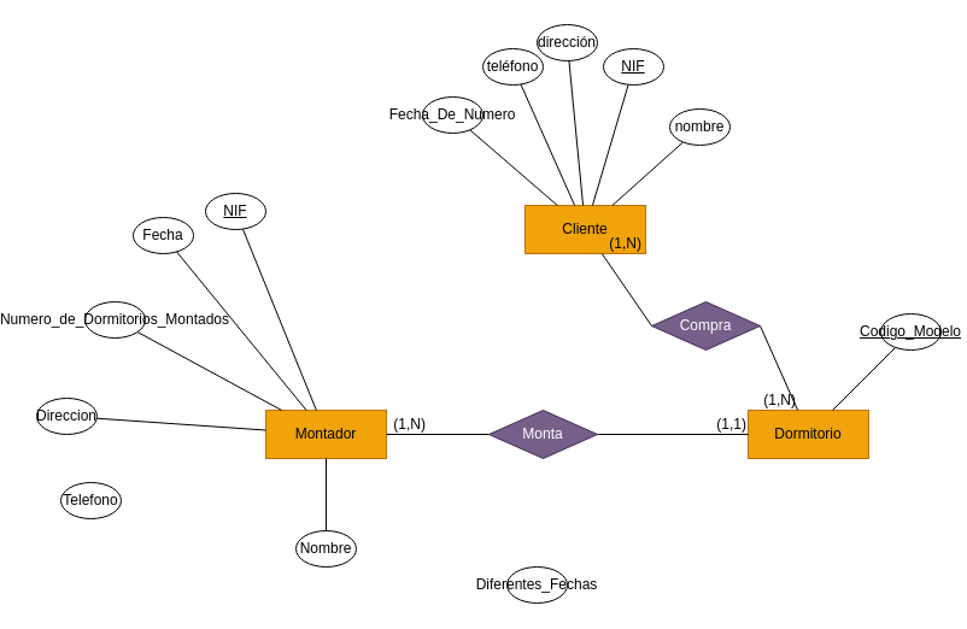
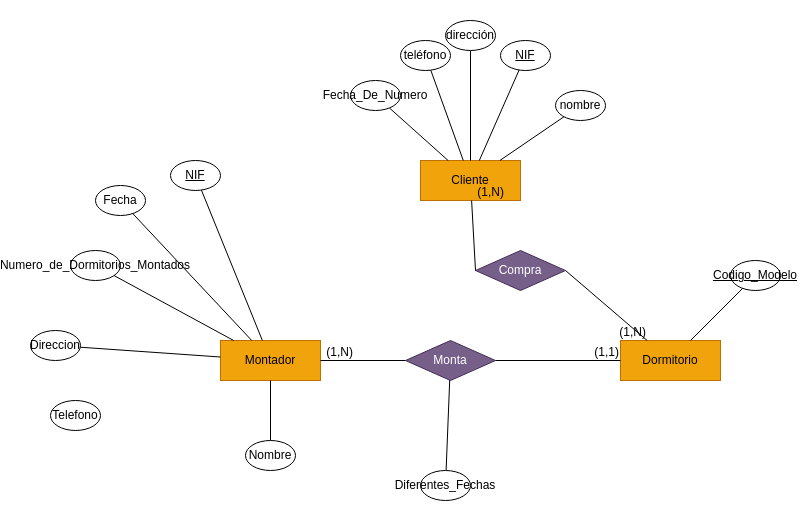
  <mxCell id="0" />
  <mxCell id="1" parent="0" />
  <mxCell id="2" value="Dormitorio" style="whiteSpace=wrap;html=1;align=center;fillColor=#f0a30a;strokeColor=#BD7000;fontColor=#000000;" parent="1" vertex="1"><mxGeometry x="610" y="340" width="100" height="40" as="geometry" /></mxCell>
  <mxCell id="3" value="Montador" style="whiteSpace=wrap;html=1;align=center;fillColor=#f0a30a;strokeColor=#BD7000;fontColor=#000000;" parent="1" vertex="1"><mxGeometry x="210" y="340" width="100" height="40" as="geometry" /></mxCell>
- <mxCell id="4" value="Cliente" style="whiteSpace=wrap;html=1;align=center;fillColor=#f0a30a;strokeColor=#BD7000;fontColor=#000000;" parent="1" vertex="1"><mxGeometry x="425" y="170" width="100" height="40" as="geometry" /></mxCell>
+ <mxCell id="4" value="Cliente" style="whiteSpace=wrap;html=1;align=center;fillColor=#f0a30a;strokeColor=#BD7000;fontColor=#000000;" parent="1" vertex="1"><mxGeometry x="410" y="160" width="100" height="40" as="geometry" /></mxCell>
  <mxCell id="5" value="" style="endArrow=none;html=1;rounded=0;" parent="1" source="2" target="6" edge="1"><mxGeometry relative="1" as="geometry"><mxPoint x="550" y="365" as="sourcePoint" /><mxPoint x="610" y="365" as="targetPoint" /></mxGeometry></mxCell>
  <mxCell id="6" value="&lt;u&gt;Codigo_Modelo&lt;/u&gt;" style="ellipse;whiteSpace=wrap;html=1;align=center;" parent="1" vertex="1"><mxGeometry x="720" y="260" width="50" height="30" as="geometry" /></mxCell>
  <mxCell id="7" value="" style="endArrow=none;html=1;rounded=0;" parent="1" source="3" target="8" edge="1"><mxGeometry relative="1" as="geometry"><mxPoint x="210" y="255" as="sourcePoint" /><mxPoint x="270" y="255" as="targetPoint" /></mxGeometry></mxCell>
  <mxCell id="8" value="&lt;u&gt;NIF&lt;/u&gt;" style="ellipse;whiteSpace=wrap;html=1;align=center;" parent="1" vertex="1"><mxGeometry x="160" y="160" width="50" height="30" as="geometry" /></mxCell>
  <mxCell id="9" value="" style="endArrow=none;html=1;rounded=0;" parent="1" source="3" target="10" edge="1"><mxGeometry relative="1" as="geometry"><mxPoint x="130" y="285" as="sourcePoint" /><mxPoint x="190" y="285" as="targetPoint" /></mxGeometry></mxCell>
- <mxCell id="10" value="Fecha" style="ellipse;whiteSpace=wrap;html=1;align=center;" parent="1" vertex="1"><mxGeometry x="100" y="180" width="50" height="30" as="geometry" /></mxCell>
+ <mxCell id="10" value="Fecha" style="ellipse;whiteSpace=wrap;html=1;align=center;" parent="1" vertex="1"><mxGeometry x="85" y="185" width="50" height="30" as="geometry" /></mxCell>
  <mxCell id="11" value="Telefono" style="ellipse;whiteSpace=wrap;html=1;align=center;" parent="1" vertex="1"><mxGeometry x="40" y="400" width="50" height="30" as="geometry" /></mxCell>
  <mxCell id="12" value="" style="endArrow=none;html=1;rounded=0;" parent="1" source="3" target="13" edge="1"><mxGeometry relative="1" as="geometry"><mxPoint x="215" y="425" as="sourcePoint" /><mxPoint x="275" y="425" as="targetPoint" /></mxGeometry></mxCell>
  <mxCell id="13" value="Direccion" style="ellipse;whiteSpace=wrap;html=1;align=center;" parent="1" vertex="1"><mxGeometry x="20" y="330" width="50" height="30" as="geometry" /></mxCell>
  <mxCell id="14" value="" style="endArrow=none;html=1;rounded=0;" parent="1" source="3" target="15" edge="1"><mxGeometry relative="1" as="geometry"><mxPoint x="100" y="405" as="sourcePoint" /><mxPoint x="160" y="405" as="targetPoint" /></mxGeometry></mxCell>
  <mxCell id="15" value="Numero_de_Dormitorios_Montados" style="ellipse;whiteSpace=wrap;html=1;align=center;" parent="1" vertex="1"><mxGeometry x="60" y="250" width="50" height="30" as="geometry" /></mxCell>
  <mxCell id="16" value="" style="endArrow=none;html=1;rounded=0;" parent="1" source="3" target="17" edge="1"><mxGeometry relative="1" as="geometry"><mxPoint x="200" y="455" as="sourcePoint" /><mxPoint x="260" y="455" as="targetPoint" /></mxGeometry></mxCell>
  <mxCell id="17" value="Nombre" style="ellipse;whiteSpace=wrap;html=1;align=center;" parent="1" vertex="1"><mxGeometry x="235" y="440" width="50" height="30" as="geometry" /></mxCell>
  <mxCell id="18" value="" style="endArrow=none;html=1;rounded=0;" parent="1" source="4" target="19" edge="1"><mxGeometry relative="1" as="geometry"><mxPoint x="400" y="55" as="sourcePoint" /><mxPoint x="460" y="55" as="targetPoint" /></mxGeometry></mxCell>
  <mxCell id="19" value="&lt;u&gt;NIF&lt;/u&gt;" style="ellipse;whiteSpace=wrap;html=1;align=center;" parent="1" vertex="1"><mxGeometry x="490" y="40" width="50" height="30" as="geometry" /></mxCell>
  <mxCell id="20" value="" style="endArrow=none;html=1;rounded=0;" parent="1" source="4" target="21" edge="1"><mxGeometry relative="1" as="geometry"><mxPoint x="510" y="105" as="sourcePoint" /><mxPoint x="570" y="105" as="targetPoint" /></mxGeometry></mxCell>
  <mxCell id="21" value="nombre" style="ellipse;whiteSpace=wrap;html=1;align=center;" parent="1" vertex="1"><mxGeometry x="545" y="90" width="50" height="30" as="geometry" /></mxCell>
  <mxCell id="22" value="" style="endArrow=none;html=1;rounded=0;" parent="1" source="4" target="23" edge="1"><mxGeometry relative="1" as="geometry"><mxPoint x="550" y="165" as="sourcePoint" /><mxPoint x="610" y="165" as="targetPoint" /></mxGeometry></mxCell>
  <mxCell id="23" value="dirección" style="ellipse;whiteSpace=wrap;html=1;align=center;" parent="1" vertex="1"><mxGeometry x="435" y="20" width="50" height="30" as="geometry" /></mxCell>
  <mxCell id="24" value="" style="endArrow=none;html=1;rounded=0;" parent="1" source="4" target="25" edge="1"><mxGeometry relative="1" as="geometry"><mxPoint x="300" y="145" as="sourcePoint" /><mxPoint x="360" y="145" as="targetPoint" /></mxGeometry></mxCell>
  <mxCell id="25" value="teléfono" style="ellipse;whiteSpace=wrap;html=1;align=center;" parent="1" vertex="1"><mxGeometry x="390" y="40" width="50" height="30" as="geometry" /></mxCell>
  <mxCell id="26" value="" style="endArrow=none;html=1;rounded=0;" parent="1" source="4" target="27" edge="1"><mxGeometry relative="1" as="geometry"><mxPoint x="380" y="190" as="sourcePoint" /><mxPoint x="500" y="195" as="targetPoint" /></mxGeometry></mxCell>
  <mxCell id="27" value="Fecha_De_Numero" style="ellipse;whiteSpace=wrap;html=1;align=center;" parent="1" vertex="1"><mxGeometry x="340" y="80" width="50" height="30" as="geometry" /></mxCell>
  <mxCell id="28" value="Monta" style="shape=rhombus;perimeter=rhombusPerimeter;whiteSpace=wrap;html=1;align=center;fillColor=#76608a;fontColor=#ffffff;strokeColor=#432D57;" parent="1" vertex="1"><mxGeometry x="395" y="340" width="90" height="40" as="geometry" /></mxCell>
  <mxCell id="29" value="" style="endArrow=none;html=1;rounded=0;exitX=0;exitY=0.5;exitDx=0;exitDy=0;" parent="1" source="28" target="3" edge="1"><mxGeometry relative="1" as="geometry"><mxPoint x="372" y="330" as="sourcePoint" /><mxPoint x="325" y="360" as="targetPoint" /></mxGeometry></mxCell>
  <mxCell id="30" value="(1,N)" style="resizable=0;html=1;whiteSpace=wrap;align=right;verticalAlign=bottom;" parent="29" connectable="0" vertex="1"><mxGeometry x="1" relative="1" as="geometry"><mxPoint x="34" as="offset" /></mxGeometry></mxCell>
  <mxCell id="31" value="" style="endArrow=none;html=1;rounded=0;exitX=1;exitY=0.5;exitDx=0;exitDy=0;" parent="1" source="28" target="2" edge="1"><mxGeometry relative="1" as="geometry"><mxPoint x="372" y="330" as="sourcePoint" /><mxPoint x="545" y="360" as="targetPoint" /></mxGeometry></mxCell>
  <mxCell id="32" value="(1,1)" style="resizable=0;html=1;whiteSpace=wrap;align=right;verticalAlign=bottom;" parent="31" connectable="0" vertex="1"><mxGeometry x="1" relative="1" as="geometry"><mxPoint as="offset" /></mxGeometry></mxCell>
+ <mxCell id="33" value="" style="endArrow=none;html=1;rounded=0;" parent="1" source="28" target="34" edge="1"><mxGeometry relative="1" as="geometry"><mxPoint x="405" y="275" as="sourcePoint" /><mxPoint x="465" y="275" as="targetPoint" /></mxGeometry></mxCell>
  <mxCell id="34" value="Diferentes_Fechas" style="ellipse;whiteSpace=wrap;html=1;align=center;" parent="1" vertex="1"><mxGeometry x="410" y="470" width="50" height="30" as="geometry" /></mxCell>
- <mxCell id="35" value="Compra" style="shape=rhombus;perimeter=rhombusPerimeter;whiteSpace=wrap;html=1;align=center;fillColor=#76608a;fontColor=#ffffff;strokeColor=#432D57;" parent="1" vertex="1"><mxGeometry x="530" y="250" width="90" height="40" as="geometry" /></mxCell>
+ <mxCell id="35" value="Compra" style="shape=rhombus;perimeter=rhombusPerimeter;whiteSpace=wrap;html=1;align=center;fillColor=#76608a;fontColor=#ffffff;strokeColor=#432D57;" parent="1" vertex="1"><mxGeometry x="465" y="250" width="90" height="40" as="geometry" /></mxCell>
  <mxCell id="36" value="" style="endArrow=none;html=1;rounded=0;exitX=0;exitY=0.5;exitDx=0;exitDy=0;" parent="1" source="35" target="4" edge="1"><mxGeometry relative="1" as="geometry"><mxPoint x="507" y="240" as="sourcePoint" /><mxPoint x="460" y="270" as="targetPoint" /></mxGeometry></mxCell>
  <mxCell id="37" value="(1,N)" style="resizable=0;html=1;whiteSpace=wrap;align=right;verticalAlign=bottom;" parent="36" connectable="0" vertex="1"><mxGeometry x="1" relative="1" as="geometry"><mxPoint x="34" as="offset" /></mxGeometry></mxCell>
  <mxCell id="38" value="" style="endArrow=none;html=1;rounded=0;exitX=1;exitY=0.5;exitDx=0;exitDy=0;" parent="1" source="35" target="2" edge="1"><mxGeometry relative="1" as="geometry"><mxPoint x="507" y="240" as="sourcePoint" /><mxPoint x="680" y="270" as="targetPoint" /></mxGeometry></mxCell>
  <mxCell id="39" value="(1,N)" style="resizable=0;html=1;whiteSpace=wrap;align=right;verticalAlign=bottom;" parent="38" connectable="0" vertex="1"><mxGeometry x="1" relative="1" as="geometry"><mxPoint as="offset" /></mxGeometry></mxCell>
